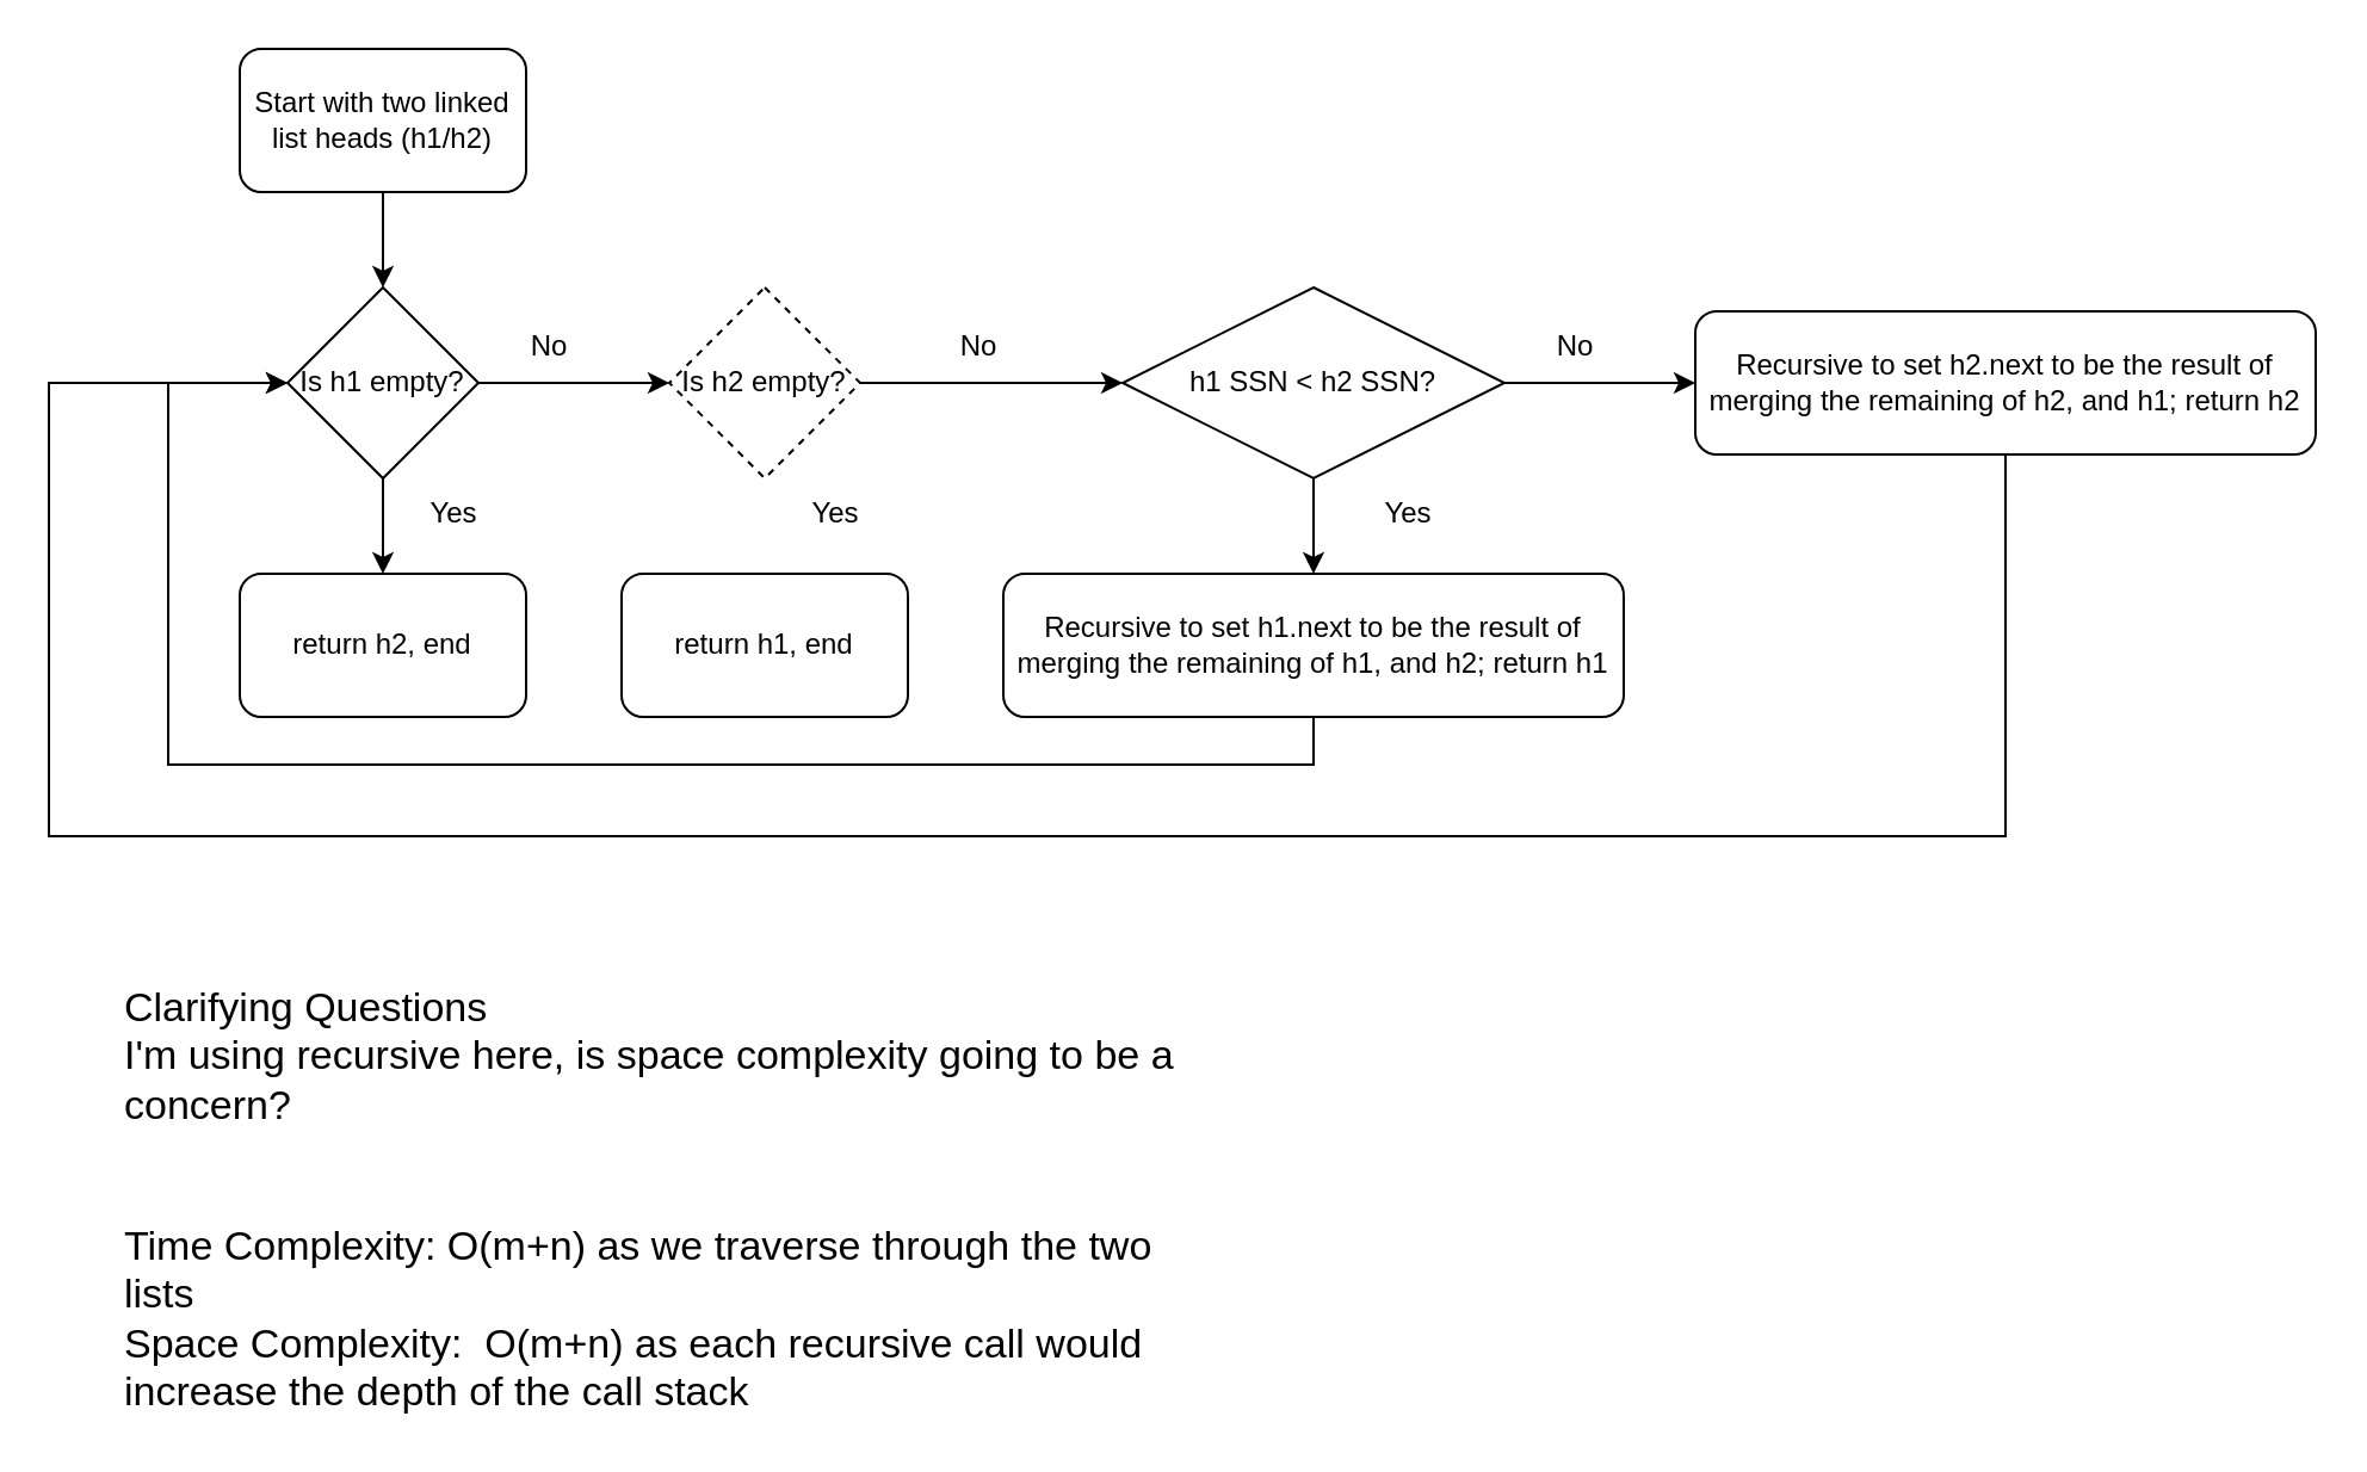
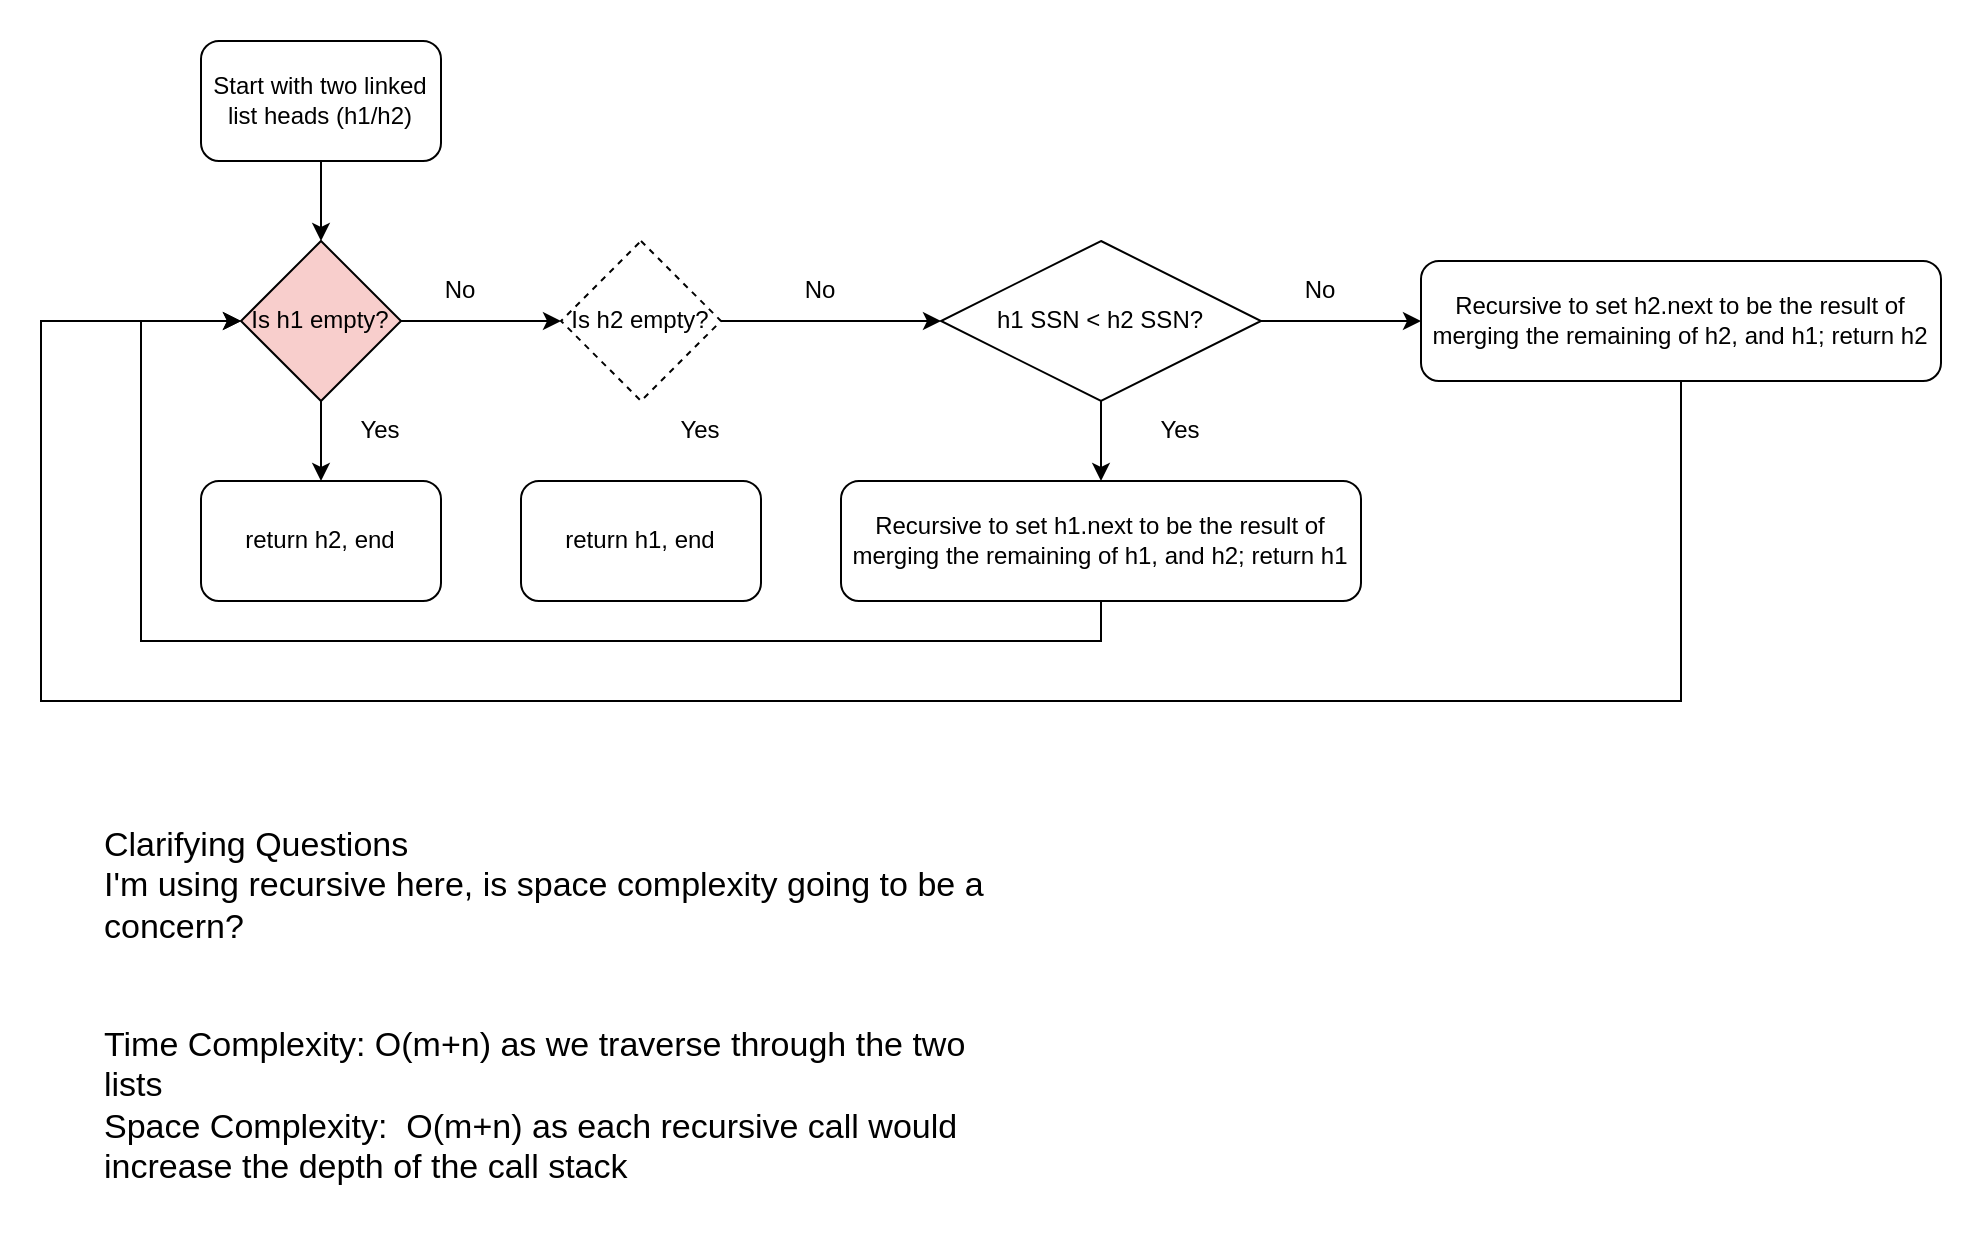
  <mxCell id="0" />
  <mxCell id="1" parent="0" />
  <mxCell id="2" value="" style="edgeStyle=orthogonalEdgeStyle;rounded=0;orthogonalLoop=1;jettySize=auto;html=1;" edge="1" parent="1" source="3" target="6"><mxGeometry relative="1" as="geometry" /></mxCell>
  <mxCell id="3" value="Start with two linked list heads (h1/h2)" style="rounded=1;whiteSpace=wrap;html=1;" vertex="1" parent="1"><mxGeometry x="100" y="20" width="120" height="60" as="geometry" /></mxCell>
  <mxCell id="4" value="" style="edgeStyle=orthogonalEdgeStyle;rounded=0;orthogonalLoop=1;jettySize=auto;html=1;" edge="1" parent="1" source="6" target="9"><mxGeometry relative="1" as="geometry" /></mxCell>
  <mxCell id="5" value="" style="edgeStyle=orthogonalEdgeStyle;rounded=0;orthogonalLoop=1;jettySize=auto;html=1;" edge="1" parent="1" source="6" target="7"><mxGeometry relative="1" as="geometry" /></mxCell>
- <mxCell id="6" value="Is h1 empty?" style="rhombus;whiteSpace=wrap;html=1;" vertex="1" parent="1"><mxGeometry x="120" y="120" width="80" height="80" as="geometry" /></mxCell>
+ <mxCell id="6" value="Is h1 empty?" style="rhombus;whiteSpace=wrap;html=1;fillColor=#f8cecc;" vertex="1" parent="1"><mxGeometry x="120" y="120" width="80" height="80" as="geometry" /></mxCell>
  <mxCell id="7" value="return h2, end" style="rounded=1;whiteSpace=wrap;html=1;" vertex="1" parent="1"><mxGeometry x="100" y="240" width="120" height="60" as="geometry" /></mxCell>
  <mxCell id="8" value="" style="edgeStyle=orthogonalEdgeStyle;rounded=0;orthogonalLoop=1;jettySize=auto;html=1;" edge="1" parent="1" source="9" target="13"><mxGeometry relative="1" as="geometry" /></mxCell>
  <mxCell id="9" value="Is h2 empty?" style="rhombus;whiteSpace=wrap;html=1;dashed=1;" vertex="1" parent="1"><mxGeometry x="280" y="120" width="80" height="80" as="geometry" /></mxCell>
  <mxCell id="10" value="return h1, end" style="rounded=1;whiteSpace=wrap;html=1;" vertex="1" parent="1"><mxGeometry x="260" y="240" width="120" height="60" as="geometry" /></mxCell>
  <mxCell id="11" value="" style="edgeStyle=orthogonalEdgeStyle;rounded=0;orthogonalLoop=1;jettySize=auto;html=1;" edge="1" parent="1" source="13" target="15"><mxGeometry relative="1" as="geometry" /></mxCell>
  <mxCell id="12" value="" style="edgeStyle=orthogonalEdgeStyle;rounded=0;orthogonalLoop=1;jettySize=auto;html=1;" edge="1" parent="1" source="13" target="17"><mxGeometry relative="1" as="geometry" /></mxCell>
  <mxCell id="13" value="h1 SSN &amp;lt; h2 SSN?" style="rhombus;whiteSpace=wrap;html=1;" vertex="1" parent="1"><mxGeometry x="470" y="120" width="160" height="80" as="geometry" /></mxCell>
  <mxCell id="14" value="" style="edgeStyle=orthogonalEdgeStyle;rounded=0;orthogonalLoop=1;jettySize=auto;html=1;entryX=0;entryY=0.5;entryDx=0;entryDy=0;exitX=0.5;exitY=1;exitDx=0;exitDy=0;" edge="1" parent="1" source="15" target="6"><mxGeometry relative="1" as="geometry"><mxPoint x="550" y="340" as="targetPoint" /><Array as="points"><mxPoint x="550" y="320" /><mxPoint x="70" y="320" /><mxPoint x="70" y="160" /></Array></mxGeometry></mxCell>
  <mxCell id="15" value="Recursive to set h1.next to be the result of merging the remaining of h1, and h2; return h1" style="rounded=1;whiteSpace=wrap;html=1;" vertex="1" parent="1"><mxGeometry x="420" y="240" width="260" height="60" as="geometry" /></mxCell>
  <mxCell id="16" value="Yes" style="text;html=1;align=center;verticalAlign=middle;whiteSpace=wrap;rounded=0;" vertex="1" parent="1"><mxGeometry x="560" y="200" width="60" height="30" as="geometry" /></mxCell>
  <mxCell id="17" value="Recursive to set h2.next to be the result of merging the remaining of h2, and h1; return h2" style="rounded=1;whiteSpace=wrap;html=1;" vertex="1" parent="1"><mxGeometry x="710" y="130" width="260" height="60" as="geometry" /></mxCell>
  <mxCell id="18" value="No" style="text;html=1;align=center;verticalAlign=middle;whiteSpace=wrap;rounded=0;" vertex="1" parent="1"><mxGeometry x="630" y="130" width="60" height="30" as="geometry" /></mxCell>
  <mxCell id="19" value="" style="endArrow=classic;html=1;rounded=0;entryX=0;entryY=0.5;entryDx=0;entryDy=0;exitX=0.5;exitY=1;exitDx=0;exitDy=0;" edge="1" parent="1" source="17" target="6"><mxGeometry width="50" height="50" relative="1" as="geometry"><mxPoint x="840" y="200" as="sourcePoint" /><mxPoint x="670" y="170" as="targetPoint" /><Array as="points"><mxPoint x="840" y="350" /><mxPoint x="420" y="350" /><mxPoint x="20" y="350" /><mxPoint x="20" y="160" /></Array></mxGeometry></mxCell>
  <mxCell id="20" value="Yes" style="text;html=1;align=center;verticalAlign=middle;whiteSpace=wrap;rounded=0;" vertex="1" parent="1"><mxGeometry x="160" y="200" width="60" height="30" as="geometry" /></mxCell>
  <mxCell id="21" value="No" style="text;html=1;align=center;verticalAlign=middle;whiteSpace=wrap;rounded=0;" vertex="1" parent="1"><mxGeometry x="200" y="130" width="60" height="30" as="geometry" /></mxCell>
  <mxCell id="22" value="Yes" style="text;html=1;align=center;verticalAlign=middle;whiteSpace=wrap;rounded=0;" vertex="1" parent="1"><mxGeometry x="320" y="200" width="60" height="30" as="geometry" /></mxCell>
  <mxCell id="23" value="No" style="text;html=1;align=center;verticalAlign=middle;whiteSpace=wrap;rounded=0;" vertex="1" parent="1"><mxGeometry x="380" y="130" width="60" height="30" as="geometry" /></mxCell>
  <mxCell id="24" value="&lt;font style=&quot;font-size: 17px;&quot;&gt;Clarifying Questions&lt;/font&gt;&lt;div style=&quot;font-size: 17px;&quot;&gt;I'm using recursive here, is space complexity going to be a concern?&lt;span style=&quot;color: rgba(0, 0, 0, 0); font-family: monospace; font-size: 0px; text-wrap: nowrap; background-color: initial;&quot;&gt;%3CmxGraphModel%3E%3Croot%3E%3CmxCell%20id%3D%220%22%2F%3E%3CmxCell%20id%3D%221%22%20parent%3D%220%22%2F%3E%3CmxCell%20id%3D%222%22%20value%3D%22%26lt%3Bspan%20style%3D%26quot%3Bfont-size%3A%2017px%3B%26quot%3B%26gt%3BTime%20Complexity%3A%20O(n)%20as%20we%20traverse%20through%20the%20list%26lt%3B%2Fspan%26gt%3B%26lt%3Bdiv%26gt%3B%26lt%3Bspan%20style%3D%26quot%3Bfont-size%3A%2017px%3B%26quot%3B%26gt%3BSpace%20Complexity%3A%26amp%3Bnbsp%3B%20O(1)%20as%20I%20just%20need%20three%20pointers%20(prev%2Fcurrent%2Fnext)%26lt%3Bbr%26gt%3B%26lt%3B%2Fspan%26gt%3B%26lt%3B%2Fdiv%26gt%3B%22%20style%3D%22text%3Bhtml%3D1%3Balign%3Dleft%3BverticalAlign%3Dmiddle%3BwhiteSpace%3Dwrap%3Brounded%3D0%3B%22%20vertex%3D%221%22%20parent%3D%221%22%3E%3CmxGeometry%20x%3D%2252%22%20y%3D%22680%22%20width%3D%22460%22%20height%3D%2285%22%20as%3D%22geometry%22%2F%3E%3C%2FmxCell%3E%3C%2Froot%3E%3C%2FmxGraphModel%3E&lt;/span&gt;&lt;/div&gt;" style="text;html=1;align=left;verticalAlign=middle;whiteSpace=wrap;rounded=0;" vertex="1" parent="1"><mxGeometry x="50" y="400" width="460" height="85" as="geometry" /></mxCell>
  <mxCell id="25" value="&lt;span style=&quot;font-size: 17px;&quot;&gt;Time Complexity: O(m+n) as we traverse through the two lists&lt;/span&gt;&lt;div&gt;&lt;span style=&quot;font-size: 17px;&quot;&gt;Space Complexity:&amp;nbsp; O(m+n) as each recursive call would increase the depth of the call stack&lt;br&gt;&lt;/span&gt;&lt;/div&gt;" style="text;html=1;align=left;verticalAlign=middle;whiteSpace=wrap;rounded=0;" vertex="1" parent="1"><mxGeometry x="50" y="510" width="460" height="85" as="geometry" /></mxCell>
